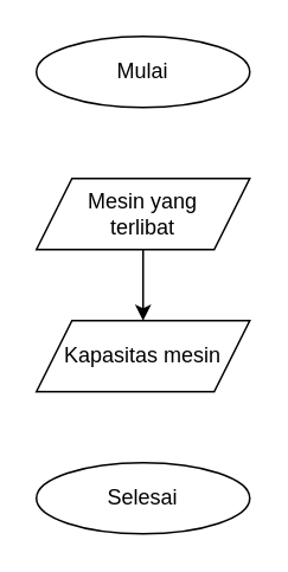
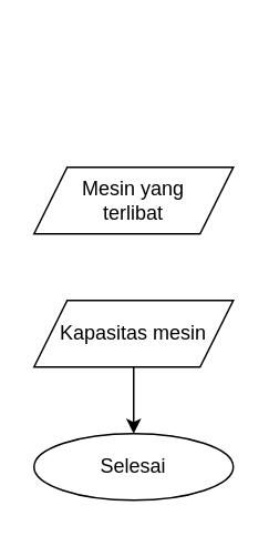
  <mxCell id="0" />
  <mxCell id="1" parent="0" />
- <mxCell id="2" value="Mulai" style="ellipse;whiteSpace=wrap;html=1;" vertex="1" parent="1"><mxGeometry x="20" y="20" width="120" height="40" as="geometry" /></mxCell>
- <mxCell id="3" style="edgeStyle=orthogonalEdgeStyle;rounded=0;orthogonalLoop=1;jettySize=auto;html=1;entryX=0.5;entryY=0;entryDx=0;entryDy=0;" edge="1" parent="1" source="4" target="6"><mxGeometry relative="1" as="geometry" /></mxCell>
  <mxCell id="4" value="Mesin yang&lt;br&gt;terlibat" style="shape=parallelogram;perimeter=parallelogramPerimeter;whiteSpace=wrap;html=1;fixedSize=1;" vertex="1" parent="1"><mxGeometry x="20" y="100" width="120" height="40" as="geometry" /></mxCell>
+ <mxCell id="5" style="edgeStyle=orthogonalEdgeStyle;rounded=0;orthogonalLoop=1;jettySize=auto;html=1;entryX=0.5;entryY=0;entryDx=0;entryDy=0;" edge="1" parent="1" source="6" target="7"><mxGeometry relative="1" as="geometry" /></mxCell>
  <mxCell id="6" value="Kapasitas mesin" style="shape=parallelogram;perimeter=parallelogramPerimeter;whiteSpace=wrap;html=1;fixedSize=1;" vertex="1" parent="1"><mxGeometry x="20" y="180" width="120" height="40" as="geometry" /></mxCell>
  <mxCell id="7" value="Selesai" style="ellipse;whiteSpace=wrap;html=1;" vertex="1" parent="1"><mxGeometry x="20" y="260" width="120" height="40" as="geometry" /></mxCell>
